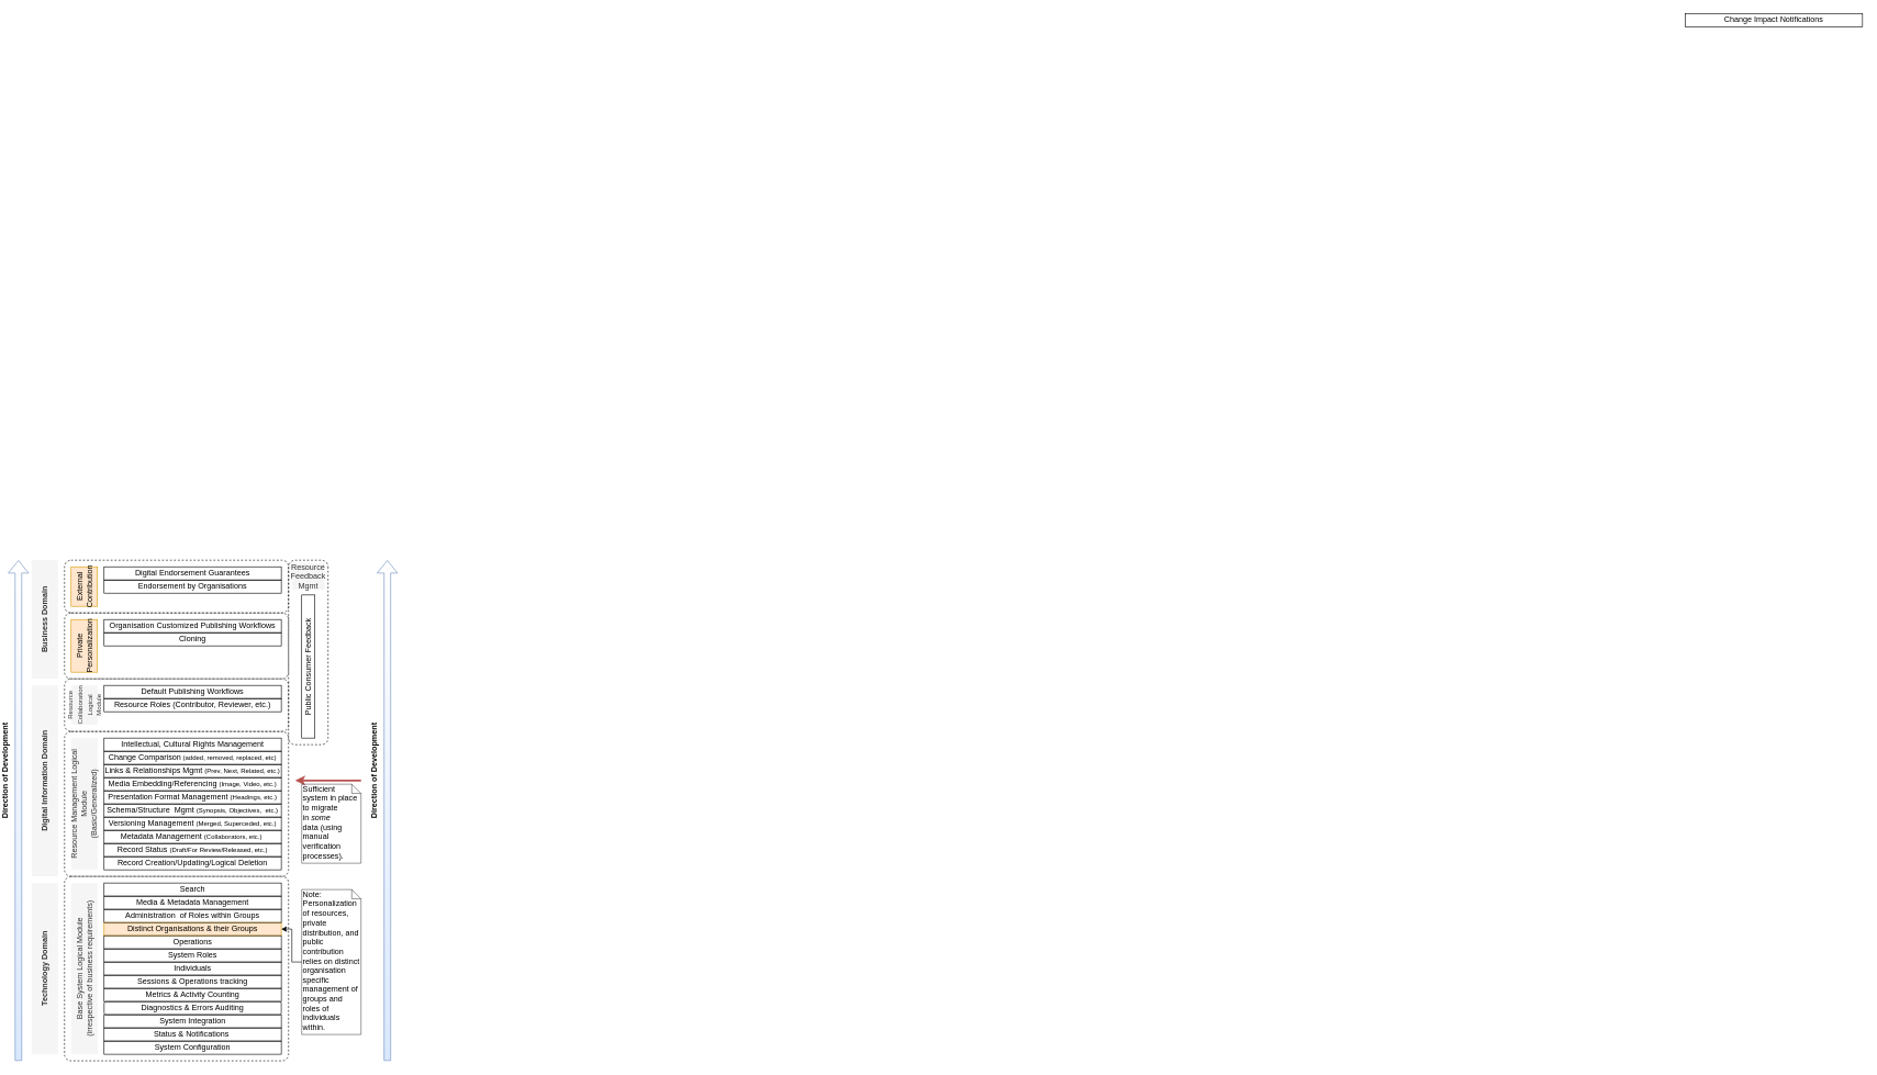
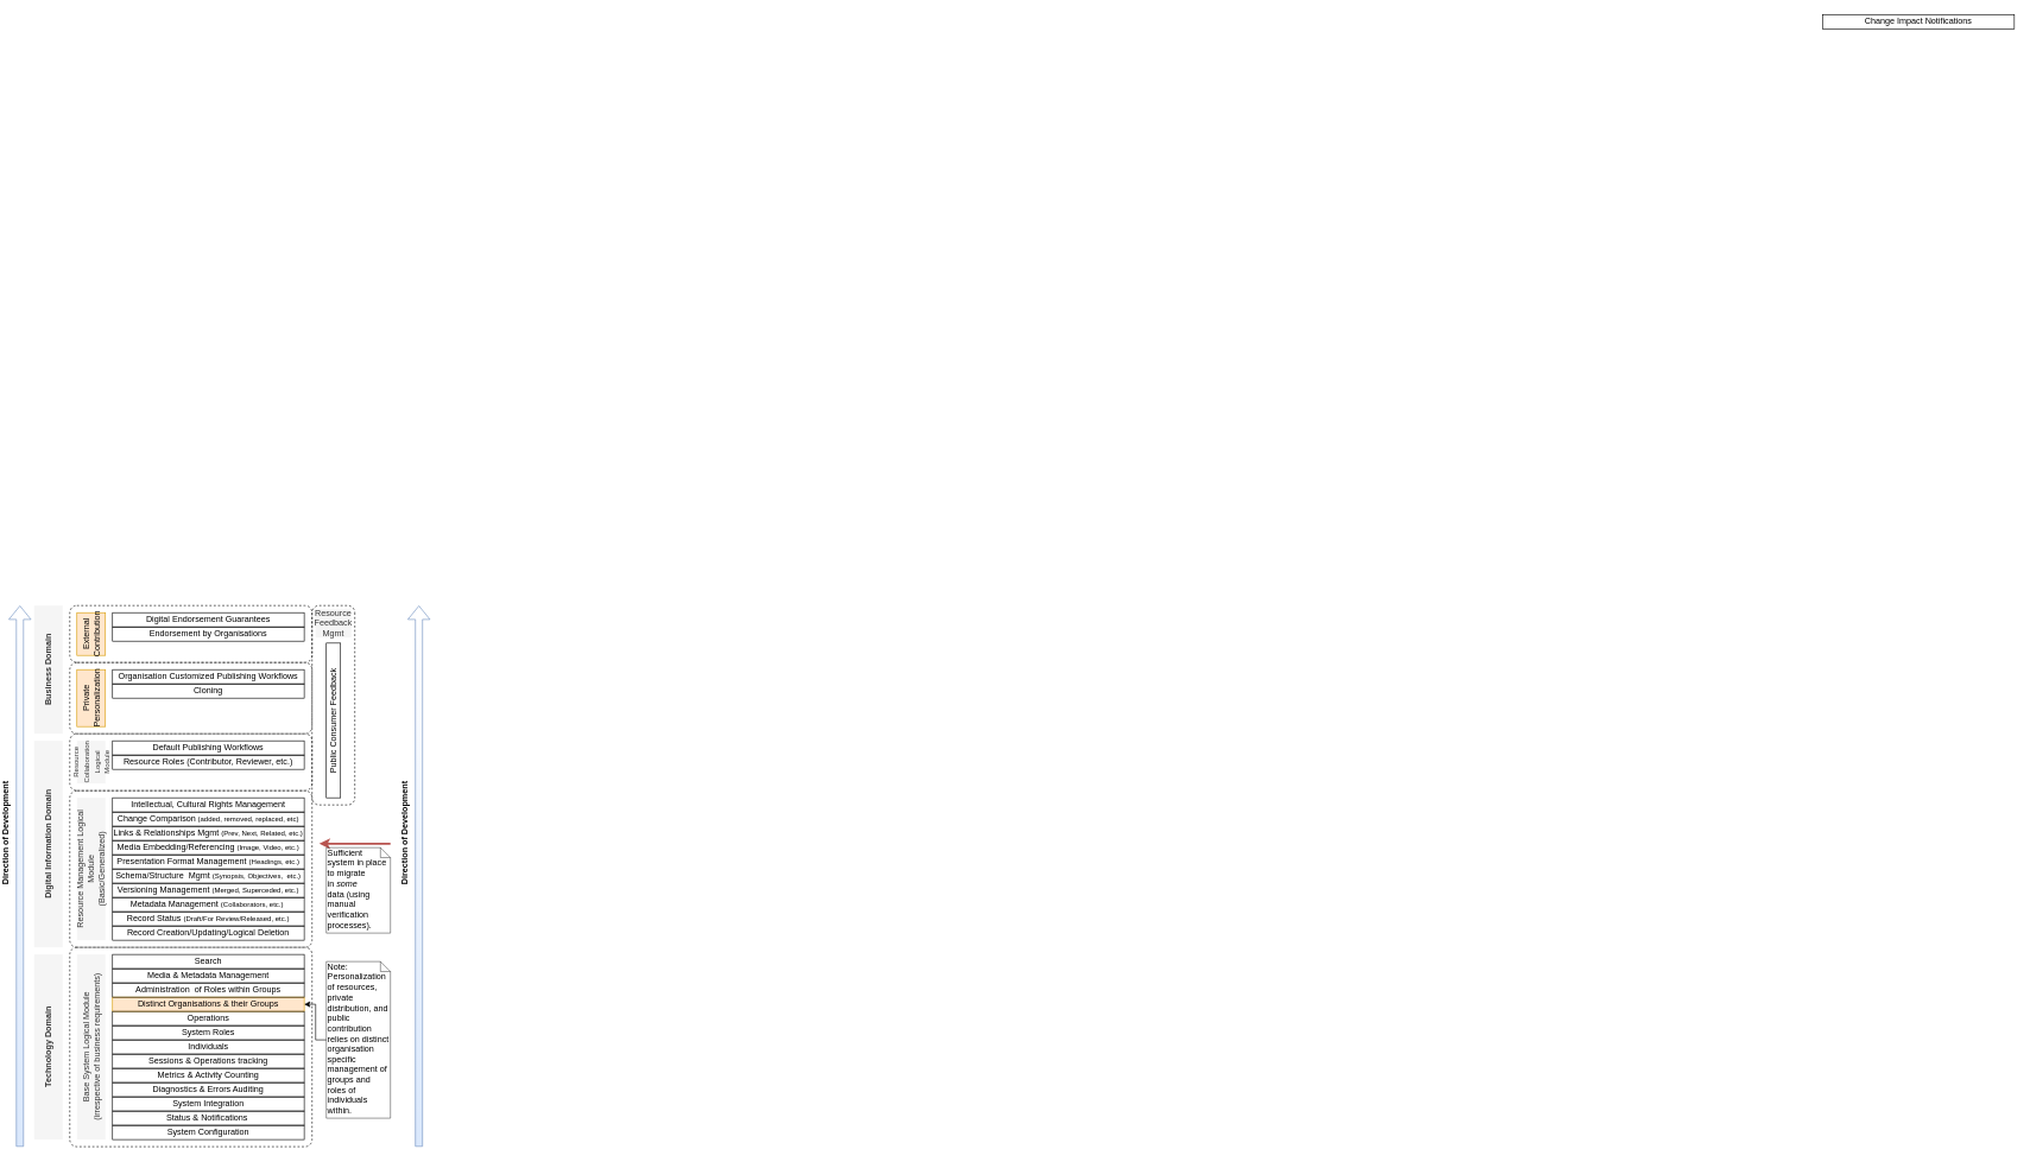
  <mxCell id="0" />
  <mxCell id="1" parent="0" />
  <mxCell id="2" value="" style="rounded=1;whiteSpace=wrap;html=1;strokeColor=#000000;fillColor=none;gradientColor=#FAFAFA;fontSize=12;fontColor=#000000;align=center;collapsible=0;container=1;absoluteArcSize=1;recursiveResize=0;dashed=1;" parent="1" vertex="1"><mxGeometry x="90" y="1330" width="340" height="280" as="geometry" /></mxCell>
  <mxCell id="3" value="Distinct Organisations &amp;amp; their Groups" style="rounded=0;whiteSpace=wrap;html=1;strokeColor=#d79b00;fillColor=#ffe6cc;fontSize=12;align=center;" parent="2" vertex="1"><mxGeometry x="60" y="70" width="269" height="20" as="geometry" /></mxCell>
  <mxCell id="4" value="Operations" style="rounded=0;whiteSpace=wrap;html=1;strokeColor=#000000;fillColor=none;gradientColor=#FAFAFA;fontSize=12;fontColor=#000000;align=center;" parent="2" vertex="1"><mxGeometry x="60" y="90" width="269" height="20" as="geometry" /></mxCell>
- <mxCell id="5" value="Diagnostics &amp;amp; Errors Auditing" style="whiteSpace=wrap;html=1;strokeColor=#000000;fillColor=none;gradientColor=#FAFAFA;fontSize=12;fontColor=#000000;align=center;rounded=1;" parent="2" vertex="1"><mxGeometry x="60" y="190" width="269" height="20" as="geometry" /></mxCell>
+ <mxCell id="5" value="Diagnostics &amp;amp; Errors Auditing" style="rounded=0;whiteSpace=wrap;html=1;strokeColor=#000000;fillColor=none;gradientColor=#FAFAFA;fontSize=12;fontColor=#000000;align=center;" parent="2" vertex="1"><mxGeometry x="60" y="190" width="269" height="20" as="geometry" /></mxCell>
  <mxCell id="6" value="Sessions &amp;amp; Operations tracking" style="rounded=0;whiteSpace=wrap;html=1;strokeColor=#000000;fillColor=none;gradientColor=#FAFAFA;fontSize=12;fontColor=#000000;align=center;" parent="2" vertex="1"><mxGeometry x="60" y="150" width="269" height="20" as="geometry" /></mxCell>
  <mxCell id="7" value="Metrics &amp;amp; Activity Counting" style="rounded=0;whiteSpace=wrap;html=1;strokeColor=#000000;fillColor=none;gradientColor=#FAFAFA;fontSize=12;fontColor=#000000;align=center;" parent="2" vertex="1"><mxGeometry x="60" y="170" width="269" height="20" as="geometry" /></mxCell>
  <mxCell id="8" value="Search" style="rounded=0;whiteSpace=wrap;html=1;strokeColor=#000000;fillColor=none;gradientColor=#FAFAFA;fontSize=12;fontColor=#000000;align=center;" parent="2" vertex="1"><mxGeometry x="60" y="10" width="269" height="20" as="geometry" /></mxCell>
  <mxCell id="9" value="Media &amp;amp; Metadata Management" style="rounded=0;whiteSpace=wrap;html=1;strokeColor=#000000;fillColor=none;gradientColor=#FAFAFA;fontSize=12;fontColor=#000000;align=center;" parent="2" vertex="1"><mxGeometry x="60" y="30" width="269" height="20" as="geometry" /></mxCell>
  <mxCell id="10" style="edgeStyle=elbowEdgeStyle;rounded=0;orthogonalLoop=1;jettySize=auto;html=1;exitX=0.25;exitY=1;exitDx=0;exitDy=0;startArrow=none;startFill=0;endArrow=none;endFill=0;strokeColor=#000000;strokeWidth=1;fontSize=12;fontColor=#000000;" parent="2" source="8" target="8" edge="1"><mxGeometry relative="1" as="geometry" /></mxCell>
  <mxCell id="11" value="System Integration" style="rounded=0;whiteSpace=wrap;html=1;strokeColor=#000000;fillColor=none;gradientColor=#FAFAFA;fontSize=12;fontColor=#000000;align=center;" parent="2" vertex="1"><mxGeometry x="60" y="210" width="269" height="20" as="geometry" /></mxCell>
  <mxCell id="12" value="Status &amp;amp; Notifications&amp;nbsp;" style="rounded=0;whiteSpace=wrap;html=1;strokeColor=#000000;fillColor=none;gradientColor=#FAFAFA;fontSize=12;fontColor=#000000;align=center;" parent="2" vertex="1"><mxGeometry x="60" y="230" width="269" height="20" as="geometry" /></mxCell>
  <mxCell id="13" value="System Configuration" style="rounded=0;whiteSpace=wrap;html=1;strokeColor=#000000;fillColor=none;gradientColor=#FAFAFA;fontSize=12;fontColor=#000000;align=center;" parent="2" vertex="1"><mxGeometry x="60" y="250" width="269" height="20" as="geometry" /></mxCell>
  <mxCell id="14" value="Individuals" style="rounded=0;whiteSpace=wrap;html=1;strokeColor=#000000;fillColor=none;gradientColor=#FAFAFA;fontSize=12;fontColor=#000000;align=center;" parent="2" vertex="1"><mxGeometry x="60" y="130" width="269" height="20" as="geometry" /></mxCell>
  <mxCell id="15" value="Administration&amp;nbsp; of Roles within Groups" style="rounded=0;whiteSpace=wrap;html=1;strokeColor=#000000;fillColor=none;gradientColor=#FAFAFA;fontSize=12;fontColor=#000000;align=center;" parent="2" vertex="1"><mxGeometry x="60" y="50" width="269" height="20" as="geometry" /></mxCell>
  <mxCell id="16" value="System Roles" style="rounded=0;whiteSpace=wrap;html=1;strokeColor=#000000;fillColor=none;gradientColor=#FAFAFA;fontSize=12;fontColor=#000000;align=center;" parent="2" vertex="1"><mxGeometry x="60" y="110" width="269" height="20" as="geometry" /></mxCell>
  <mxCell id="17" value="Base System Logical Module&lt;br&gt;(irrespective of business requirements)" style="rounded=0;whiteSpace=wrap;html=1;strokeColor=none;fillColor=#f5f5f5;fontSize=12;fontColor=#333333;align=center;horizontal=0;" parent="2" vertex="1"><mxGeometry x="10" y="10" width="40" height="260" as="geometry" /></mxCell>
  <mxCell id="18" value="" style="rounded=1;whiteSpace=wrap;html=1;strokeColor=#000000;fillColor=none;gradientColor=#FAFAFA;fontSize=12;fontColor=#000000;align=center;collapsible=0;container=1;absoluteArcSize=1;recursiveResize=0;dashed=1;" parent="1" vertex="1"><mxGeometry x="90" y="1110" width="340" height="220" as="geometry" /></mxCell>
  <mxCell id="19" value="Record Creation/Updating/Logical Deletion" style="rounded=0;whiteSpace=wrap;html=1;strokeColor=#000000;fillColor=none;gradientColor=#FAFAFA;fontSize=12;fontColor=#000000;align=center;" parent="18" vertex="1"><mxGeometry x="60" y="190" width="269" height="20" as="geometry" /></mxCell>
  <mxCell id="20" value="Media Embedding/Referencing &lt;font style=&quot;font-size: 10px&quot;&gt;(Image, Video, etc.)&lt;/font&gt;" style="rounded=0;whiteSpace=wrap;html=1;strokeColor=#000000;fillColor=none;gradientColor=#FAFAFA;fontSize=12;fontColor=#000000;align=center;" parent="18" vertex="1"><mxGeometry x="60" y="70" width="269" height="20" as="geometry" /></mxCell>
  <mxCell id="21" value="Schema/Structure&amp;nbsp;&amp;nbsp;Mgmt&amp;nbsp;&lt;font style=&quot;font-size: 10px&quot;&gt;(Synopsis, Objectives,&amp;nbsp; etc.)&lt;/font&gt;" style="rounded=0;whiteSpace=wrap;html=1;strokeColor=#000000;fillColor=none;gradientColor=#FAFAFA;fontSize=12;fontColor=#000000;align=center;" parent="18" vertex="1"><mxGeometry x="60" y="110" width="269" height="20" as="geometry" /></mxCell>
  <mxCell id="22" value="Resource Management Logical Module&lt;br&gt;(Basic/Generalized)" style="rounded=0;whiteSpace=wrap;html=1;strokeColor=none;fillColor=#f5f5f5;fontSize=12;fontColor=#333333;align=center;horizontal=0;" parent="18" vertex="1"><mxGeometry x="10" y="10" width="40" height="200" as="geometry" /></mxCell>
  <mxCell id="23" value="Record Status &lt;font style=&quot;font-size: 10px&quot;&gt;(Draft/For Review/Released, etc.)&lt;/font&gt;" style="rounded=0;whiteSpace=wrap;html=1;strokeColor=#000000;fillColor=none;gradientColor=#FAFAFA;fontSize=12;fontColor=#000000;align=center;" parent="18" vertex="1"><mxGeometry x="60" y="170" width="269" height="20" as="geometry" /></mxCell>
  <mxCell id="24" value="Metadata Management &lt;font style=&quot;font-size: 10px&quot;&gt;(Collaborators, etc.)&lt;/font&gt;&amp;nbsp;" style="rounded=0;whiteSpace=wrap;html=1;strokeColor=#000000;fillColor=none;gradientColor=#FAFAFA;fontSize=12;fontColor=#000000;align=center;" parent="18" vertex="1"><mxGeometry x="60" y="150" width="269" height="20" as="geometry" /></mxCell>
  <mxCell id="25" value="Versioning&amp;nbsp;Management &lt;font style=&quot;font-size: 10px&quot;&gt;(Merged, Superceded, etc.)&lt;/font&gt;" style="rounded=0;whiteSpace=wrap;html=1;strokeColor=#000000;fillColor=none;gradientColor=#FAFAFA;fontSize=12;fontColor=#000000;align=center;" parent="18" vertex="1"><mxGeometry x="60" y="130" width="269" height="20" as="geometry" /></mxCell>
  <mxCell id="26" value="Presentation Format&amp;nbsp;Management &lt;font style=&quot;font-size: 10px&quot;&gt;(Headings, etc.)&lt;/font&gt;" style="rounded=0;whiteSpace=wrap;html=1;strokeColor=#000000;fillColor=none;gradientColor=#FAFAFA;fontSize=12;fontColor=#000000;align=center;" parent="18" vertex="1"><mxGeometry x="60" y="90" width="269" height="20" as="geometry" /></mxCell>
  <mxCell id="27" value="Links &amp;amp; Relationships&amp;nbsp;Mgmt &lt;font style=&quot;font-size: 10px&quot;&gt;(Prev, Next, Related, etc.)&lt;/font&gt;" style="rounded=0;whiteSpace=wrap;html=1;strokeColor=#000000;fillColor=none;gradientColor=#FAFAFA;fontSize=12;fontColor=#000000;align=center;" parent="18" vertex="1"><mxGeometry x="60" y="50" width="269" height="20" as="geometry" /></mxCell>
  <mxCell id="28" value="Intellectual, Cultural Rights Management" style="rounded=0;whiteSpace=wrap;html=1;strokeColor=#000000;fillColor=none;gradientColor=#FAFAFA;fontSize=12;fontColor=#000000;align=center;" parent="18" vertex="1"><mxGeometry x="60" y="10" width="269" height="20" as="geometry" /></mxCell>
  <mxCell id="29" value="Change Comparison&lt;font style=&quot;font-size: 10px&quot;&gt; (added, removed, replaced, etc)&lt;/font&gt;" style="rounded=0;whiteSpace=wrap;html=1;strokeColor=#000000;fillColor=none;gradientColor=#FAFAFA;fontSize=12;fontColor=#000000;align=center;" parent="18" vertex="1"><mxGeometry x="60" y="30" width="269" height="20" as="geometry" /></mxCell>
  <mxCell id="30" value="" style="rounded=1;whiteSpace=wrap;html=1;strokeColor=#000000;fillColor=none;gradientColor=#FAFAFA;fontSize=12;fontColor=#000000;align=center;collapsible=0;container=1;absoluteArcSize=1;recursiveResize=0;dashed=1;" parent="1" vertex="1"><mxGeometry x="90" y="1030" width="340" height="80" as="geometry" /></mxCell>
  <mxCell id="31" value="Default Publishing Workflows" style="rounded=0;whiteSpace=wrap;html=1;strokeColor=#000000;fillColor=none;gradientColor=#FAFAFA;fontSize=12;fontColor=#000000;align=center;" parent="30" vertex="1"><mxGeometry x="60" y="10" width="269" height="20" as="geometry" /></mxCell>
  <mxCell id="32" value="Resource Roles (Contributor, Reviewer, etc.)" style="rounded=0;whiteSpace=wrap;html=1;strokeColor=#000000;fillColor=none;gradientColor=#FAFAFA;fontSize=12;fontColor=#000000;align=center;" parent="30" vertex="1"><mxGeometry x="60" y="30" width="269" height="20" as="geometry" /></mxCell>
  <mxCell id="33" value="&lt;font style=&quot;font-size: 10px ; line-height: 100%&quot;&gt;Resource Collaboration Logical Module&lt;/font&gt;" style="rounded=0;whiteSpace=wrap;html=1;strokeColor=none;fillColor=#f5f5f5;fontSize=12;fontColor=#333333;align=center;horizontal=0;" parent="30" vertex="1"><mxGeometry x="10" y="10" width="40" height="60" as="geometry" /></mxCell>
  <mxCell id="34" value="" style="rounded=1;whiteSpace=wrap;html=1;strokeColor=#000000;fillColor=none;gradientColor=#FAFAFA;fontSize=12;fontColor=#000000;align=center;collapsible=0;container=1;absoluteArcSize=1;recursiveResize=0;dashed=1;rotation=90;" parent="1" vertex="1"><mxGeometry x="320" y="960" width="280" height="60" as="geometry" /></mxCell>
  <mxCell id="35" value="Resource Feedback Mgmt" style="rounded=0;whiteSpace=wrap;html=1;strokeColor=none;fillColor=#f5f5f5;fontSize=12;fontColor=#333333;align=center;horizontal=0;rotation=90;" parent="34" vertex="1"><mxGeometry x="120" y="-110" width="40" height="50" as="geometry" /></mxCell>
  <mxCell id="36" value="Public Consumer Feedback" style="rounded=0;whiteSpace=wrap;html=1;strokeColor=#000000;fillColor=none;gradientColor=#FAFAFA;fontSize=12;fontColor=#000000;align=center;rotation=-90;" parent="34" vertex="1"><mxGeometry x="31.37" y="41.37" width="217.25" height="20" as="geometry" /></mxCell>
  <mxCell id="37" value="" style="rounded=1;whiteSpace=wrap;html=1;strokeColor=#000000;fillColor=none;gradientColor=#FAFAFA;fontSize=12;fontColor=#000000;align=center;collapsible=0;container=1;absoluteArcSize=1;recursiveResize=0;dashed=1;" parent="1" vertex="1"><mxGeometry x="90" y="930" width="340" height="100" as="geometry" /></mxCell>
  <mxCell id="38" value="Cloning" style="rounded=0;whiteSpace=wrap;html=1;strokeColor=#000000;fillColor=none;gradientColor=#FAFAFA;fontSize=12;fontColor=#000000;align=center;" parent="37" vertex="1"><mxGeometry x="60" y="30" width="269" height="20" as="geometry" /></mxCell>
  <mxCell id="39" value="Organisation Customized Publishing Workflows" style="rounded=0;whiteSpace=wrap;html=1;strokeColor=#000000;fillColor=none;gradientColor=#FAFAFA;fontSize=12;fontColor=#000000;align=center;" parent="37" vertex="1"><mxGeometry x="60" y="10" width="269" height="20" as="geometry" /></mxCell>
  <mxCell id="40" value="Private Personalization" style="rounded=0;whiteSpace=wrap;html=1;strokeColor=#d79b00;fillColor=#ffe6cc;fontSize=12;align=center;horizontal=0;" parent="37" vertex="1"><mxGeometry x="10" y="10" width="40" height="80" as="geometry" /></mxCell>
  <mxCell id="41" value="" style="rounded=1;whiteSpace=wrap;html=1;strokeColor=#000000;fillColor=none;gradientColor=#FAFAFA;fontSize=12;fontColor=#000000;align=center;collapsible=0;container=1;absoluteArcSize=1;recursiveResize=0;dashed=1;" parent="1" vertex="1"><mxGeometry x="90" y="850" width="340" height="80" as="geometry" /></mxCell>
  <mxCell id="42" value="Digital Endorsement Guarantees" style="rounded=0;whiteSpace=wrap;html=1;strokeColor=#000000;fillColor=none;gradientColor=#FAFAFA;fontSize=12;fontColor=#000000;align=center;" parent="41" vertex="1"><mxGeometry x="60" y="10" width="269" height="20" as="geometry" /></mxCell>
  <mxCell id="43" value="Endorsement by Organisations" style="rounded=0;whiteSpace=wrap;html=1;strokeColor=#000000;fillColor=none;gradientColor=#FAFAFA;fontSize=12;fontColor=#000000;align=center;" parent="41" vertex="1"><mxGeometry x="60" y="30" width="269" height="20" as="geometry" /></mxCell>
  <mxCell id="44" value="External&lt;br&gt;Contribution" style="rounded=0;whiteSpace=wrap;html=1;strokeColor=#d79b00;fillColor=#ffe6cc;fontSize=12;align=center;horizontal=0;" parent="41" vertex="1"><mxGeometry x="10" y="10" width="40" height="60" as="geometry" /></mxCell>
  <mxCell id="45" value="Direction of Development" style="shape=flexArrow;endArrow=classic;html=1;strokeColor=#6c8ebf;strokeWidth=1;fontSize=12;fontColor=#000000;horizontal=0;fillColor=#dae8fc;gradientColor=#ffffff;gradientDirection=north;fontStyle=1" parent="1" edge="1"><mxGeometry x="0.158" y="20" width="50" height="50" relative="1" as="geometry"><mxPoint x="20" y="1610" as="sourcePoint" /><mxPoint x="20" y="850" as="targetPoint" /><mxPoint as="offset" /></mxGeometry></mxCell>
  <mxCell id="46" value="" style="endArrow=classic;html=1;strokeColor=#b85450;strokeWidth=3;fontSize=12;fontColor=#000000;fillColor=#f8cecc;labelBackgroundColor=none;" parent="1" edge="1"><mxGeometry x="-0.053" y="-20" width="50" height="50" relative="1" as="geometry"><mxPoint x="540" y="1184.5" as="sourcePoint" /><mxPoint x="440" y="1184.5" as="targetPoint" /><mxPoint as="offset" /></mxGeometry></mxCell>
  <mxCell id="47" value="Technology Domain" style="rounded=0;whiteSpace=wrap;html=1;strokeColor=none;fillColor=#f5f5f5;fontSize=12;fontColor=#333333;align=center;horizontal=0;fontStyle=1" parent="1" vertex="1"><mxGeometry x="40" y="1340" width="40" height="260" as="geometry" /></mxCell>
  <mxCell id="48" value="Digital Information Domain" style="rounded=0;whiteSpace=wrap;html=1;strokeColor=none;fillColor=#f5f5f5;fontSize=12;fontColor=#333333;align=center;horizontal=0;fontStyle=1" parent="1" vertex="1"><mxGeometry x="40" y="1040" width="40" height="290" as="geometry" /></mxCell>
  <mxCell id="49" value="Business Domain" style="rounded=0;whiteSpace=wrap;html=1;strokeColor=none;fillColor=#f5f5f5;fontSize=12;fontColor=#333333;align=center;horizontal=0;fontStyle=1" parent="1" vertex="1"><mxGeometry x="40" y="850" width="40" height="180" as="geometry" /></mxCell>
  <mxCell id="50" value="Direction of Development" style="shape=flexArrow;endArrow=classic;html=1;strokeColor=#6c8ebf;strokeWidth=1;fontSize=12;fontColor=#000000;horizontal=0;fillColor=#dae8fc;gradientColor=#ffffff;gradientDirection=north;fontStyle=1" parent="1" edge="1"><mxGeometry x="0.158" y="20" width="50" height="50" relative="1" as="geometry"><mxPoint x="580" y="1610" as="sourcePoint" /><mxPoint x="580" y="850" as="targetPoint" /><mxPoint as="offset" /></mxGeometry></mxCell>
  <mxCell id="51" style="edgeStyle=elbowEdgeStyle;rounded=0;orthogonalLoop=1;jettySize=auto;html=1;entryX=1;entryY=0.5;entryDx=0;entryDy=0;labelBackgroundColor=none;startArrow=none;startFill=0;endArrow=classic;endFill=1;strokeColor=#000000;strokeWidth=1;gradientColor=#ffffff;fontSize=12;fontColor=#000000;" parent="1" source="52" target="3" edge="1"><mxGeometry relative="1" as="geometry" /></mxCell>
  <mxCell id="52" value="Note:&lt;br&gt;Personalization of resources, private distribution, and public contribution relies on distinct organisation specific management of groups and roles of individuals within." style="shape=note;whiteSpace=wrap;html=1;size=14;verticalAlign=top;align=left;spacingTop=-6;strokeColor=#000000;fillColor=none;gradientColor=#FAFAFA;fontSize=12;fontColor=#000000;opacity=66;" parent="1" vertex="1"><mxGeometry x="450" y="1350" width="90" height="220" as="geometry" /></mxCell>
  <mxCell id="53" value="&lt;font style=&quot;font-size: 12px&quot;&gt;&lt;span style=&quot;text-align: center&quot;&gt;Sufficient&amp;nbsp; system in place&amp;nbsp;&lt;/span&gt;&lt;br style=&quot;text-align: center&quot;&gt;&lt;span style=&quot;text-align: center&quot;&gt;to migrate in&amp;nbsp;&lt;i&gt;some&amp;nbsp;&lt;/i&gt;&lt;/span&gt;&lt;br style=&quot;text-align: center&quot;&gt;&lt;span style=&quot;text-align: center&quot;&gt;data (using manual verification processes).&lt;/span&gt;&lt;/font&gt;" style="shape=note;whiteSpace=wrap;html=1;size=14;verticalAlign=top;align=left;spacingTop=-6;strokeColor=#000000;fillColor=none;gradientColor=#FAFAFA;fontSize=12;fontColor=#000000;opacity=66;" parent="1" vertex="1"><mxGeometry x="450" y="1190" width="90" height="120" as="geometry" /></mxCell>
  <mxCell id="54" value="Change Impact Notifications" style="rounded=0;whiteSpace=wrap;html=1;strokeColor=#000000;fillColor=none;gradientColor=#FAFAFA;fontSize=12;fontColor=#000000;align=center;" parent="1" vertex="1"><mxGeometry x="2550" y="20" width="269" height="20" as="geometry" /></mxCell>
